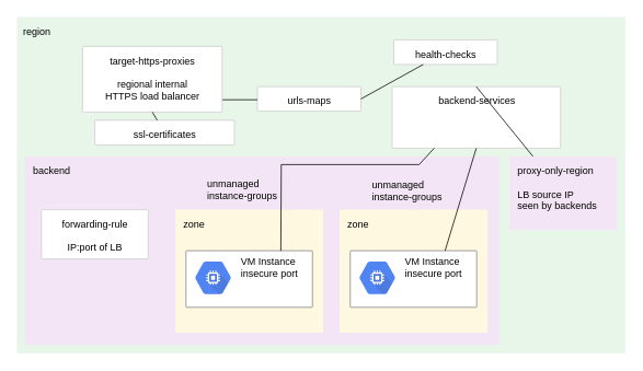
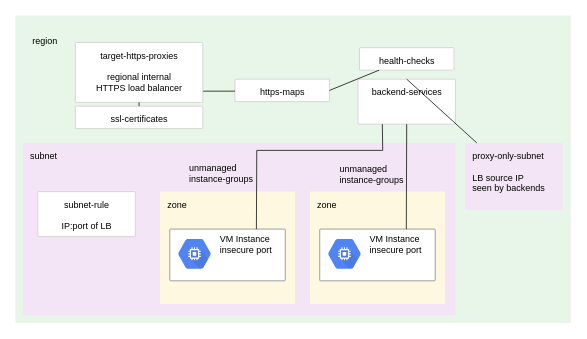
  <mxCell id="0" />
  <mxCell id="1" parent="0" />
  <mxCell id="2" value="" style="sketch=0;points=[[0,0,0],[0.25,0,0],[0.5,0,0],[0.75,0,0],[1,0,0],[1,0.25,0],[1,0.5,0],[1,0.75,0],[1,1,0],[0.75,1,0],[0.5,1,0],[0.25,1,0],[0,1,0],[0,0.75,0],[0,0.5,0],[0,0.25,0]];rounded=1;absoluteArcSize=1;arcSize=2;html=1;strokeColor=none;gradientColor=none;shadow=0;dashed=0;fontSize=12;fontColor=#9E9E9E;align=left;verticalAlign=top;spacing=10;spacingTop=-4;fillColor=#E8F5E9;" parent="1" vertex="1"><mxGeometry x="20" y="20" width="741" height="410" as="geometry"><mxPoint x="10" y="50" as="offset" /></mxGeometry></mxCell>
- <mxCell id="3" value="backend" style="sketch=0;points=[[0,0,0],[0.25,0,0],[0.5,0,0],[0.75,0,0],[1,0,0],[1,0.25,0],[1,0.5,0],[1,0.75,0],[1,1,0],[0.75,1,0],[0.5,1,0],[0.25,1,0],[0,1,0],[0,0.75,0],[0,0.5,0],[0,0.25,0]];rounded=1;absoluteArcSize=1;arcSize=2;html=1;strokeColor=none;gradientColor=none;shadow=0;dashed=0;fontSize=12;fontColor=#000000;align=left;verticalAlign=top;spacing=10;spacingTop=-4;fillColor=#F3E5F5;" parent="1" vertex="1"><mxGeometry x="30" y="190" width="577" height="230" as="geometry" /></mxCell>
+ <mxCell id="3" value="subnet" style="sketch=0;points=[[0,0,0],[0.25,0,0],[0.5,0,0],[0.75,0,0],[1,0,0],[1,0.25,0],[1,0.5,0],[1,0.75,0],[1,1,0],[0.75,1,0],[0.5,1,0],[0.25,1,0],[0,1,0],[0,0.75,0],[0,0.5,0],[0,0.25,0]];rounded=1;absoluteArcSize=1;arcSize=2;html=1;strokeColor=none;gradientColor=none;shadow=0;dashed=0;fontSize=12;fontColor=#000000;align=left;verticalAlign=top;spacing=10;spacingTop=-4;fillColor=#F3E5F5;" parent="1" vertex="1"><mxGeometry x="30" y="190" width="577" height="230" as="geometry" /></mxCell>
  <mxCell id="4" value="zone" style="sketch=0;points=[[0,0,0],[0.25,0,0],[0.5,0,0],[0.75,0,0],[1,0,0],[1,0.25,0],[1,0.5,0],[1,0.75,0],[1,1,0],[0.75,1,0],[0.5,1,0],[0.25,1,0],[0,1,0],[0,0.75,0],[0,0.5,0],[0,0.25,0]];rounded=1;absoluteArcSize=1;arcSize=2;html=1;strokeColor=none;gradientColor=none;shadow=0;dashed=0;fontSize=12;fontColor=#000000;align=left;verticalAlign=top;spacing=10;spacingTop=-4;fillColor=#FFF8E1;" parent="1" vertex="1"><mxGeometry x="413" y="255" width="180" height="150" as="geometry" /></mxCell>
- <mxCell id="5" value="&lt;div&gt;proxy-only-region&lt;/div&gt;&lt;div&gt;&lt;br&gt;&lt;/div&gt;&lt;div&gt;LB source IP&lt;/div&gt;&lt;div&gt;seen by backends&lt;br&gt;&lt;/div&gt;" style="sketch=0;points=[[0,0,0],[0.25,0,0],[0.5,0,0],[0.75,0,0],[1,0,0],[1,0.25,0],[1,0.5,0],[1,0.75,0],[1,1,0],[0.75,1,0],[0.5,1,0],[0.25,1,0],[0,1,0],[0,0.75,0],[0,0.5,0],[0,0.25,0]];rounded=1;absoluteArcSize=1;arcSize=2;html=1;strokeColor=none;gradientColor=none;shadow=0;dashed=0;fontSize=12;fontColor=#000000;align=left;verticalAlign=top;spacing=10;spacingTop=-4;fillColor=#F3E5F5;" parent="1" vertex="1"><mxGeometry x="620" y="190" width="130" height="90" as="geometry" /></mxCell>
- <mxCell id="6" value="&lt;div align=&quot;left&quot;&gt;region&lt;/div&gt;" style="text;html=1;resizable=0;autosize=1;align=left;verticalAlign=middle;points=[];fillColor=none;strokeColor=none;rounded=0;" parent="1" vertex="1"><mxGeometry x="26" y="29" width="50" height="20" as="geometry" /></mxCell>
- <mxCell id="7" value="ssl-certificates" style="sketch=0;points=[[0,0,0],[0.25,0,0],[0.5,0,0],[0.75,0,0],[1,0,0],[1,0.25,0],[1,0.5,0],[1,0.75,0],[1,1,0],[0.75,1,0],[0.5,1,0],[0.25,1,0],[0,1,0],[0,0.75,0],[0,0.5,0],[0,0.25,0]];rounded=1;absoluteArcSize=1;arcSize=2;html=1;strokeColor=#CCCCCC;gradientColor=none;shadow=0;dashed=0;fontSize=12;fontColor=#000000;align=center;verticalAlign=top;spacing=10;spacingTop=-4;fillColor=#FFFFFF;strokeWidth=1;" parent="1" vertex="1"><mxGeometry x="115" y="146" width="170" height="30" as="geometry" /></mxCell>
+ <mxCell id="5" value="&lt;div&gt;proxy-only-subnet&lt;/div&gt;&lt;div&gt;&lt;br&gt;&lt;/div&gt;&lt;div&gt;LB source IP&lt;/div&gt;&lt;div&gt;seen by backends&lt;br&gt;&lt;/div&gt;" style="sketch=0;points=[[0,0,0],[0.25,0,0],[0.5,0,0],[0.75,0,0],[1,0,0],[1,0.25,0],[1,0.5,0],[1,0.75,0],[1,1,0],[0.75,1,0],[0.5,1,0],[0.25,1,0],[0,1,0],[0,0.75,0],[0,0.5,0],[0,0.25,0]];rounded=1;absoluteArcSize=1;arcSize=2;html=1;strokeColor=none;gradientColor=none;shadow=0;dashed=0;fontSize=12;fontColor=#000000;align=left;verticalAlign=top;spacing=10;spacingTop=-4;fillColor=#F3E5F5;" parent="1" vertex="1"><mxGeometry x="620" y="190" width="130" height="90" as="geometry" /></mxCell>
+ <mxCell id="6" value="&lt;div align=&quot;left&quot;&gt;region&lt;/div&gt;" style="text;html=1;resizable=0;autosize=1;align=left;verticalAlign=middle;points=[];fillColor=none;strokeColor=none;rounded=0;" parent="1" vertex="1"><mxGeometry x="41" y="44" width="50" height="20" as="geometry" /></mxCell>
+ <mxCell id="7" value="ssl-certificates" style="sketch=0;points=[[0,0,0],[0.25,0,0],[0.5,0,0],[0.75,0,0],[1,0,0],[1,0.25,0],[1,0.5,0],[1,0.75,0],[1,1,0],[0.75,1,0],[0.5,1,0],[0.25,1,0],[0,1,0],[0,0.75,0],[0,0.5,0],[0,0.25,0]];rounded=1;absoluteArcSize=1;arcSize=2;html=1;strokeColor=#CCCCCC;gradientColor=none;shadow=0;dashed=0;fontSize=12;fontColor=#000000;align=center;verticalAlign=top;spacing=10;spacingTop=-4;fillColor=#FFFFFF;strokeWidth=1;" parent="1" vertex="1"><mxGeometry x="100" y="141" width="170" height="30" as="geometry" /></mxCell>
  <mxCell id="8" value="" style="group" vertex="1" connectable="0" parent="1"><mxGeometry x="426" y="305" width="155" height="69" as="geometry" /></mxCell>
  <mxCell id="9" value="" style="sketch=0;points=[[0,0,0],[0.25,0,0],[0.5,0,0],[0.75,0,0],[1,0,0],[1,0.25,0],[1,0.5,0],[1,0.75,0],[1,1,0],[0.75,1,0],[0.5,1,0],[0.25,1,0],[0,1,0],[0,0.75,0],[0,0.5,0],[0,0.25,0]];rounded=1;absoluteArcSize=1;arcSize=2;html=1;strokeColor=#808080;gradientColor=none;shadow=0;dashed=0;fontSize=12;fontColor=#9E9E9E;align=left;verticalAlign=top;spacing=10;spacingTop=-4;" vertex="1" parent="8"><mxGeometry width="154" height="69" as="geometry" /></mxCell>
  <mxCell id="10" value="" style="sketch=0;html=1;fillColor=#5184F3;strokeColor=none;verticalAlign=top;labelPosition=center;verticalLabelPosition=bottom;align=center;spacingTop=-6;fontSize=11;fontStyle=1;shape=mxgraph.gcp2.hexIcon;prIcon=compute_engine" vertex="1" parent="8"><mxGeometry y="3.75" width="66" height="58.5" as="geometry" /></mxCell>
  <mxCell id="11" value="&lt;div&gt;VM Instance&lt;/div&gt;&lt;div&gt;insecure port&lt;br&gt;&lt;/div&gt;" style="text;html=1;resizable=0;autosize=1;align=left;verticalAlign=middle;points=[];fillColor=none;strokeColor=none;rounded=0;" vertex="1" parent="8"><mxGeometry x="65" y="6" width="90" height="30" as="geometry" /></mxCell>
  <mxCell id="12" value="zone" style="sketch=0;points=[[0,0,0],[0.25,0,0],[0.5,0,0],[0.75,0,0],[1,0,0],[1,0.25,0],[1,0.5,0],[1,0.75,0],[1,1,0],[0.75,1,0],[0.5,1,0],[0.25,1,0],[0,1,0],[0,0.75,0],[0,0.5,0],[0,0.25,0]];rounded=1;absoluteArcSize=1;arcSize=2;html=1;strokeColor=none;gradientColor=none;shadow=0;dashed=0;fontSize=12;fontColor=#000000;align=left;verticalAlign=top;spacing=10;spacingTop=-4;fillColor=#FFF8E1;" vertex="1" parent="1"><mxGeometry x="213" y="255" width="180" height="150" as="geometry" /></mxCell>
  <mxCell id="13" value="" style="group" vertex="1" connectable="0" parent="1"><mxGeometry x="226" y="305" width="155" height="69" as="geometry" /></mxCell>
  <mxCell id="14" value="" style="sketch=0;points=[[0,0,0],[0.25,0,0],[0.5,0,0],[0.75,0,0],[1,0,0],[1,0.25,0],[1,0.5,0],[1,0.75,0],[1,1,0],[0.75,1,0],[0.5,1,0],[0.25,1,0],[0,1,0],[0,0.75,0],[0,0.5,0],[0,0.25,0]];rounded=1;absoluteArcSize=1;arcSize=2;html=1;strokeColor=#808080;gradientColor=none;shadow=0;dashed=0;fontSize=12;fontColor=#9E9E9E;align=left;verticalAlign=top;spacing=10;spacingTop=-4;" vertex="1" parent="13"><mxGeometry width="154" height="69" as="geometry" /></mxCell>
  <mxCell id="15" value="" style="sketch=0;html=1;fillColor=#5184F3;strokeColor=none;verticalAlign=top;labelPosition=center;verticalLabelPosition=bottom;align=center;spacingTop=-6;fontSize=11;fontStyle=1;shape=mxgraph.gcp2.hexIcon;prIcon=compute_engine" vertex="1" parent="13"><mxGeometry y="3.75" width="66" height="58.5" as="geometry" /></mxCell>
  <mxCell id="16" value="&lt;div&gt;VM Instance&lt;/div&gt;&lt;div&gt;insecure port&lt;br&gt;&lt;/div&gt;" style="text;html=1;resizable=0;autosize=1;align=left;verticalAlign=middle;points=[];fillColor=none;strokeColor=none;rounded=0;" vertex="1" parent="13"><mxGeometry x="65" y="6" width="90" height="30" as="geometry" /></mxCell>
- <mxCell id="17" value="&lt;div&gt;forwarding-rule&lt;/div&gt;&lt;div&gt;&lt;br&gt;&lt;/div&gt;&lt;div&gt;IP:port of LB&lt;br&gt;&lt;/div&gt;" style="sketch=0;points=[[0,0,0],[0.25,0,0],[0.5,0,0],[0.75,0,0],[1,0,0],[1,0.25,0],[1,0.5,0],[1,0.75,0],[1,1,0],[0.75,1,0],[0.5,1,0],[0.25,1,0],[0,1,0],[0,0.75,0],[0,0.5,0],[0,0.25,0]];rounded=1;absoluteArcSize=1;arcSize=2;html=1;strokeColor=#CCCCCC;gradientColor=none;shadow=0;dashed=0;fontSize=12;fontColor=#000000;align=center;verticalAlign=top;spacing=10;spacingTop=-4;fillColor=#FFFFFF;strokeWidth=1;" vertex="1" parent="1"><mxGeometry x="50" y="255" width="130" height="60" as="geometry" /></mxCell>
- <mxCell id="18" value="backend-services" style="sketch=0;points=[[0,0,0],[0.25,0,0],[0.5,0,0],[0.75,0,0],[1,0,0],[1,0.25,0],[1,0.5,0],[1,0.75,0],[1,1,0],[0.75,1,0],[0.5,1,0],[0.25,1,0],[0,1,0],[0,0.75,0],[0,0.5,0],[0,0.25,0]];rounded=1;absoluteArcSize=1;arcSize=2;html=1;strokeColor=#CCCCCC;gradientColor=none;shadow=0;dashed=0;fontSize=12;fontColor=#000000;align=center;verticalAlign=top;spacing=10;spacingTop=-4;fillColor=#FFFFFF;strokeWidth=1;" vertex="1" parent="1"><mxGeometry x="477" y="105" width="205" height="75" as="geometry" /></mxCell>
- <mxCell id="19" value="health-checks" style="sketch=0;points=[[0,0,0],[0.25,0,0],[0.5,0,0],[0.75,0,0],[1,0,0],[1,0.25,0],[1,0.5,0],[1,0.75,0],[1,1,0],[0.75,1,0],[0.5,1,0],[0.25,1,0],[0,1,0],[0,0.75,0],[0,0.5,0],[0,0.25,0]];rounded=1;absoluteArcSize=1;arcSize=2;html=1;strokeColor=#CCCCCC;gradientColor=none;shadow=0;dashed=0;fontSize=12;fontColor=#000000;align=center;verticalAlign=top;spacing=10;spacingTop=-4;fillColor=#FFFFFF;strokeWidth=1;" vertex="1" parent="1"><mxGeometry x="479" y="48" width="126" height="30" as="geometry" /></mxCell>
- <mxCell id="20" value="&lt;div&gt;urls-maps&lt;/div&gt;" style="sketch=0;points=[[0,0,0],[0.25,0,0],[0.5,0,0],[0.75,0,0],[1,0,0],[1,0.25,0],[1,0.5,0],[1,0.75,0],[1,1,0],[0.75,1,0],[0.5,1,0],[0.25,1,0],[0,1,0],[0,0.75,0],[0,0.5,0],[0,0.25,0]];rounded=1;absoluteArcSize=1;arcSize=2;html=1;strokeColor=#CCCCCC;gradientColor=none;shadow=0;dashed=0;fontSize=12;fontColor=#000000;align=center;verticalAlign=top;spacing=10;spacingTop=-4;fillColor=#FFFFFF;strokeWidth=1;" vertex="1" parent="1"><mxGeometry x="313" y="105" width="126" height="30" as="geometry" /></mxCell>
+ <mxCell id="17" value="&lt;div&gt;subnet-rule&lt;/div&gt;&lt;div&gt;&lt;br&gt;&lt;/div&gt;&lt;div&gt;IP:port of LB&lt;br&gt;&lt;/div&gt;" style="sketch=0;points=[[0,0,0],[0.25,0,0],[0.5,0,0],[0.75,0,0],[1,0,0],[1,0.25,0],[1,0.5,0],[1,0.75,0],[1,1,0],[0.75,1,0],[0.5,1,0],[0.25,1,0],[0,1,0],[0,0.75,0],[0,0.5,0],[0,0.25,0]];rounded=1;absoluteArcSize=1;arcSize=2;html=1;strokeColor=#CCCCCC;gradientColor=none;shadow=0;dashed=0;fontSize=12;fontColor=#000000;align=center;verticalAlign=top;spacing=10;spacingTop=-4;fillColor=#FFFFFF;strokeWidth=1;" vertex="1" parent="1"><mxGeometry x="50" y="255" width="130" height="60" as="geometry" /></mxCell>
+ <mxCell id="18" value="backend-services" style="sketch=0;points=[[0,0,0],[0.25,0,0],[0.5,0,0],[0.75,0,0],[1,0,0],[1,0.25,0],[1,0.5,0],[1,0.75,0],[1,1,0],[0.75,1,0],[0.5,1,0],[0.25,1,0],[0,1,0],[0,0.75,0],[0,0.5,0],[0,0.25,0]];rounded=1;absoluteArcSize=1;arcSize=2;html=1;strokeColor=#CCCCCC;gradientColor=none;shadow=0;dashed=0;fontSize=12;fontColor=#000000;align=center;verticalAlign=top;spacing=10;spacingTop=-4;fillColor=#FFFFFF;strokeWidth=1;" vertex="1" parent="1"><mxGeometry x="477" y="105" width="130" height="60" as="geometry" /></mxCell>
+ <mxCell id="19" value="health-checks" style="sketch=0;points=[[0,0,0],[0.25,0,0],[0.5,0,0],[0.75,0,0],[1,0,0],[1,0.25,0],[1,0.5,0],[1,0.75,0],[1,1,0],[0.75,1,0],[0.5,1,0],[0.25,1,0],[0,1,0],[0,0.75,0],[0,0.5,0],[0,0.25,0]];rounded=1;absoluteArcSize=1;arcSize=2;html=1;strokeColor=#CCCCCC;gradientColor=none;shadow=0;dashed=0;fontSize=12;fontColor=#000000;align=center;verticalAlign=top;spacing=10;spacingTop=-4;fillColor=#FFFFFF;strokeWidth=1;" vertex="1" parent="1"><mxGeometry x="479" y="63" width="126" height="30" as="geometry" /></mxCell>
+ <mxCell id="20" value="&lt;div&gt;https-maps&lt;/div&gt;" style="sketch=0;points=[[0,0,0],[0.25,0,0],[0.5,0,0],[0.75,0,0],[1,0,0],[1,0.25,0],[1,0.5,0],[1,0.75,0],[1,1,0],[0.75,1,0],[0.5,1,0],[0.25,1,0],[0,1,0],[0,0.75,0],[0,0.5,0],[0,0.25,0]];rounded=1;absoluteArcSize=1;arcSize=2;html=1;strokeColor=#CCCCCC;gradientColor=none;shadow=0;dashed=0;fontSize=12;fontColor=#000000;align=center;verticalAlign=top;spacing=10;spacingTop=-4;fillColor=#FFFFFF;strokeWidth=1;" vertex="1" parent="1"><mxGeometry x="313" y="105" width="126" height="30" as="geometry" /></mxCell>
  <mxCell id="21" value="" style="endArrow=none;html=1;rounded=0;" edge="1" parent="1"><mxGeometry width="50" height="50" relative="1" as="geometry"><mxPoint x="270" y="121" as="sourcePoint" /><mxPoint x="313" y="121" as="targetPoint" /></mxGeometry></mxCell>
  <mxCell id="22" value="" style="endArrow=none;html=1;rounded=0;exitX=1;exitY=0.5;exitDx=0;exitDy=0;exitPerimeter=0;" edge="1" parent="1" source="20" target="19"><mxGeometry width="50" height="50" relative="1" as="geometry"><mxPoint x="440" y="290" as="sourcePoint" /><mxPoint x="490" y="240" as="targetPoint" /></mxGeometry></mxCell>
  <mxCell id="23" value="" style="endArrow=none;html=1;rounded=0;exitX=0.5;exitY=0;exitDx=0;exitDy=0;exitPerimeter=0;" edge="1" parent="1" source="18" target="5"><mxGeometry width="50" height="50" relative="1" as="geometry"><mxPoint x="440" y="290" as="sourcePoint" /><mxPoint x="490" y="240" as="targetPoint" /></mxGeometry></mxCell>
  <mxCell id="24" value="" style="endArrow=none;html=1;rounded=0;entryX=0.5;entryY=1;entryDx=0;entryDy=0;entryPerimeter=0;exitX=0.75;exitY=0;exitDx=0;exitDy=0;exitPerimeter=0;" edge="1" parent="1" source="9" target="18"><mxGeometry width="50" height="50" relative="1" as="geometry"><mxPoint x="440" y="280" as="sourcePoint" /><mxPoint x="490" y="230" as="targetPoint" /></mxGeometry></mxCell>
  <mxCell id="25" value="" style="endArrow=none;html=1;rounded=0;entryX=0.25;entryY=1;entryDx=0;entryDy=0;entryPerimeter=0;exitX=0.75;exitY=0;exitDx=0;exitDy=0;exitPerimeter=0;" edge="1" parent="1" source="14" target="18"><mxGeometry width="50" height="50" relative="1" as="geometry"><mxPoint x="440" y="280" as="sourcePoint" /><mxPoint x="490" y="230" as="targetPoint" /><Array as="points"><mxPoint x="342" y="200" /><mxPoint x="510" y="200" /></Array></mxGeometry></mxCell>
  <mxCell id="26" value="&lt;div&gt;target-https-proxies&lt;/div&gt;&lt;div&gt;&lt;br&gt;&lt;/div&gt;&lt;div&gt;regional internal&lt;/div&gt;&lt;div&gt;HTTPS load balancer&lt;br&gt;&lt;/div&gt;" style="sketch=0;points=[[0,0,0],[0.25,0,0],[0.5,0,0],[0.75,0,0],[1,0,0],[1,0.25,0],[1,0.5,0],[1,0.75,0],[1,1,0],[0.75,1,0],[0.5,1,0],[0.25,1,0],[0,1,0],[0,0.75,0],[0,0.5,0],[0,0.25,0]];rounded=1;absoluteArcSize=1;arcSize=2;html=1;strokeColor=#CCCCCC;gradientColor=none;shadow=0;dashed=0;fontSize=12;fontColor=#000000;align=center;verticalAlign=top;spacing=10;spacingTop=-4;fillColor=#FFFFFF;strokeWidth=1;" vertex="1" parent="1"><mxGeometry x="100" y="56" width="170" height="80" as="geometry" /></mxCell>
  <mxCell id="27" value="" style="endArrow=none;html=1;rounded=0;entryX=0.5;entryY=1;entryDx=0;entryDy=0;entryPerimeter=0;" edge="1" parent="1" source="7" target="26"><mxGeometry width="50" height="50" relative="1" as="geometry"><mxPoint x="280" y="320" as="sourcePoint" /><mxPoint x="330" y="270" as="targetPoint" /></mxGeometry></mxCell>
  <mxCell id="28" value="&lt;div&gt;unmanaged&lt;/div&gt;&lt;div&gt;instance-groups&lt;/div&gt;" style="text;html=1;resizable=0;autosize=1;align=left;verticalAlign=middle;points=[];fillColor=none;strokeColor=none;rounded=0;" vertex="1" parent="1"><mxGeometry x="250" y="216" width="100" height="30" as="geometry" /></mxCell>
  <mxCell id="29" value="&lt;div&gt;unmanaged&lt;/div&gt;&lt;div&gt;instance-groups&lt;/div&gt;" style="text;html=1;resizable=0;autosize=1;align=left;verticalAlign=middle;points=[];fillColor=none;strokeColor=none;rounded=0;" vertex="1" parent="1"><mxGeometry x="451" y="217" width="100" height="30" as="geometry" /></mxCell>
